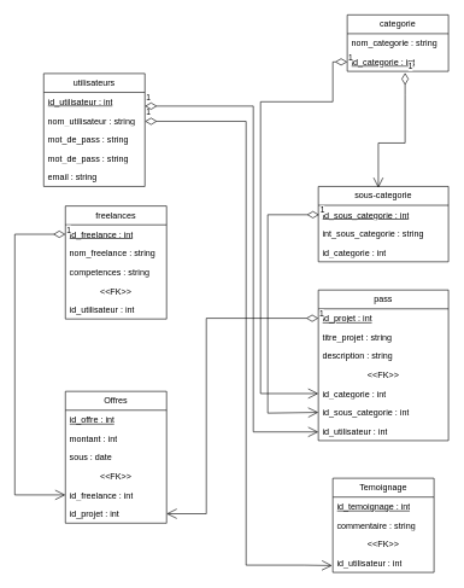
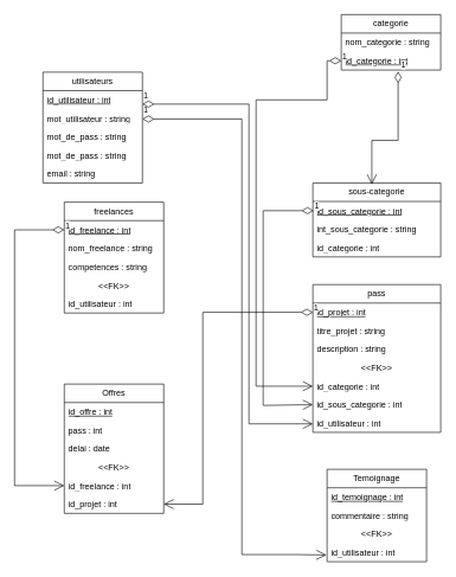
  <mxCell id="0" />
  <mxCell id="1" parent="0" />
  <mxCell id="2" value="utilisateurs" style="swimlane;fontStyle=0;childLayout=stackLayout;horizontal=1;startSize=26;fillColor=none;horizontalStack=0;resizeParent=1;resizeParentMax=0;resizeLast=0;collapsible=1;marginBottom=0;whiteSpace=wrap;html=1;" parent="1" vertex="1"><mxGeometry x="60" y="101" width="140" height="156" as="geometry" /></mxCell>
  <mxCell id="3" value="&lt;u&gt;id_utilisateur : int&lt;/u&gt;" style="text;strokeColor=none;fillColor=none;align=left;verticalAlign=top;spacingLeft=4;spacingRight=4;overflow=hidden;rotatable=0;points=[[0,0.5],[1,0.5]];portConstraint=eastwest;whiteSpace=wrap;html=1;" parent="2" vertex="1"><mxGeometry y="26" width="140" height="26" as="geometry" /></mxCell>
- <mxCell id="4" value="nom_utilisateur : string" style="text;strokeColor=none;fillColor=none;align=left;verticalAlign=top;spacingLeft=4;spacingRight=4;overflow=hidden;rotatable=0;points=[[0,0.5],[1,0.5]];portConstraint=eastwest;whiteSpace=wrap;html=1;" parent="2" vertex="1"><mxGeometry y="52" width="140" height="26" as="geometry" /></mxCell>
+ <mxCell id="4" value="mot_utilisateur : string" style="text;strokeColor=none;fillColor=none;align=left;verticalAlign=top;spacingLeft=4;spacingRight=4;overflow=hidden;rotatable=0;points=[[0,0.5],[1,0.5]];portConstraint=eastwest;whiteSpace=wrap;html=1;" parent="2" vertex="1"><mxGeometry y="52" width="140" height="26" as="geometry" /></mxCell>
  <mxCell id="5" value="mot_de_pass : string" style="text;strokeColor=none;fillColor=none;align=left;verticalAlign=top;spacingLeft=4;spacingRight=4;overflow=hidden;rotatable=0;points=[[0,0.5],[1,0.5]];portConstraint=eastwest;whiteSpace=wrap;html=1;" parent="2" vertex="1"><mxGeometry y="78" width="140" height="26" as="geometry" /></mxCell>
  <mxCell id="6" value="mot_de_pass : string" style="text;strokeColor=none;fillColor=none;align=left;verticalAlign=top;spacingLeft=4;spacingRight=4;overflow=hidden;rotatable=0;points=[[0,0.5],[1,0.5]];portConstraint=eastwest;whiteSpace=wrap;html=1;" parent="2" vertex="1"><mxGeometry y="104" width="140" height="26" as="geometry" /></mxCell>
  <mxCell id="7" value="email : string" style="text;strokeColor=none;fillColor=none;align=left;verticalAlign=top;spacingLeft=4;spacingRight=4;overflow=hidden;rotatable=0;points=[[0,0.5],[1,0.5]];portConstraint=eastwest;whiteSpace=wrap;html=1;" parent="2" vertex="1"><mxGeometry y="130" width="140" height="26" as="geometry" /></mxCell>
  <mxCell id="8" value="categorie" style="swimlane;fontStyle=0;childLayout=stackLayout;horizontal=1;startSize=26;fillColor=none;horizontalStack=0;resizeParent=1;resizeParentMax=0;resizeLast=0;collapsible=1;marginBottom=0;whiteSpace=wrap;html=1;" parent="1" vertex="1"><mxGeometry x="480" y="20" width="140" height="78" as="geometry" /></mxCell>
  <mxCell id="9" value="nom_categorie : string" style="text;strokeColor=none;fillColor=none;align=left;verticalAlign=top;spacingLeft=4;spacingRight=4;overflow=hidden;rotatable=0;points=[[0,0.5],[1,0.5]];portConstraint=eastwest;whiteSpace=wrap;html=1;" parent="8" vertex="1"><mxGeometry y="26" width="140" height="26" as="geometry" /></mxCell>
  <mxCell id="10" value="&lt;u&gt;id_categorie : int&lt;/u&gt;" style="text;strokeColor=none;fillColor=none;align=left;verticalAlign=top;spacingLeft=4;spacingRight=4;overflow=hidden;rotatable=0;points=[[0,0.5],[1,0.5]];portConstraint=eastwest;whiteSpace=wrap;html=1;" parent="8" vertex="1"><mxGeometry y="52" width="140" height="26" as="geometry" /></mxCell>
  <mxCell id="11" value="sous-categorie" style="swimlane;fontStyle=0;childLayout=stackLayout;horizontal=1;startSize=26;fillColor=none;horizontalStack=0;resizeParent=1;resizeParentMax=0;resizeLast=0;collapsible=1;marginBottom=0;whiteSpace=wrap;html=1;" parent="1" vertex="1"><mxGeometry x="440" y="257" width="180" height="104" as="geometry" /></mxCell>
  <mxCell id="12" value="&lt;u&gt;id_sous_categorie : int&lt;/u&gt;" style="text;strokeColor=none;fillColor=none;align=left;verticalAlign=top;spacingLeft=4;spacingRight=4;overflow=hidden;rotatable=0;points=[[0,0.5],[1,0.5]];portConstraint=eastwest;whiteSpace=wrap;html=1;" parent="11" vertex="1"><mxGeometry y="26" width="180" height="26" as="geometry" /></mxCell>
  <mxCell id="13" value="int_sous_categorie : string" style="text;strokeColor=none;fillColor=none;align=left;verticalAlign=top;spacingLeft=4;spacingRight=4;overflow=hidden;rotatable=0;points=[[0,0.5],[1,0.5]];portConstraint=eastwest;whiteSpace=wrap;html=1;" parent="11" vertex="1"><mxGeometry y="52" width="180" height="26" as="geometry" /></mxCell>
  <mxCell id="14" value="id_categorie : int" style="text;strokeColor=none;fillColor=none;align=left;verticalAlign=top;spacingLeft=4;spacingRight=4;overflow=hidden;rotatable=0;points=[[0,0.5],[1,0.5]];portConstraint=eastwest;whiteSpace=wrap;html=1;" parent="11" vertex="1"><mxGeometry y="78" width="180" height="26" as="geometry" /></mxCell>
  <mxCell id="15" value="pass" style="swimlane;fontStyle=0;childLayout=stackLayout;horizontal=1;startSize=26;fillColor=none;horizontalStack=0;resizeParent=1;resizeParentMax=0;resizeLast=0;collapsible=1;marginBottom=0;whiteSpace=wrap;html=1;" parent="1" vertex="1"><mxGeometry x="440" y="400" width="180" height="208" as="geometry" /></mxCell>
  <mxCell id="16" value="&lt;u&gt;id_projet : int&lt;/u&gt;" style="text;strokeColor=none;fillColor=none;align=left;verticalAlign=top;spacingLeft=4;spacingRight=4;overflow=hidden;rotatable=0;points=[[0,0.5],[1,0.5]];portConstraint=eastwest;whiteSpace=wrap;html=1;" parent="15" vertex="1"><mxGeometry y="26" width="180" height="26" as="geometry" /></mxCell>
  <mxCell id="17" value="titre_projet : string" style="text;strokeColor=none;fillColor=none;align=left;verticalAlign=top;spacingLeft=4;spacingRight=4;overflow=hidden;rotatable=0;points=[[0,0.5],[1,0.5]];portConstraint=eastwest;whiteSpace=wrap;html=1;" parent="15" vertex="1"><mxGeometry y="52" width="180" height="26" as="geometry" /></mxCell>
  <mxCell id="18" value="description : string" style="text;strokeColor=none;fillColor=none;align=left;verticalAlign=top;spacingLeft=4;spacingRight=4;overflow=hidden;rotatable=0;points=[[0,0.5],[1,0.5]];portConstraint=eastwest;whiteSpace=wrap;html=1;" parent="15" vertex="1"><mxGeometry y="78" width="180" height="26" as="geometry" /></mxCell>
  <mxCell id="19" value="&amp;lt;&amp;lt;FK&amp;gt;&amp;gt;" style="text;strokeColor=none;fillColor=none;align=center;verticalAlign=top;spacingLeft=4;spacingRight=4;overflow=hidden;rotatable=0;points=[[0,0.5],[1,0.5]];portConstraint=eastwest;whiteSpace=wrap;html=1;" parent="15" vertex="1"><mxGeometry y="104" width="180" height="26" as="geometry" /></mxCell>
  <mxCell id="20" value="id_categorie : int" style="text;strokeColor=none;fillColor=none;align=left;verticalAlign=top;spacingLeft=4;spacingRight=4;overflow=hidden;rotatable=0;points=[[0,0.5],[1,0.5]];portConstraint=eastwest;whiteSpace=wrap;html=1;" parent="15" vertex="1"><mxGeometry y="130" width="180" height="26" as="geometry" /></mxCell>
  <mxCell id="21" value="id_sous_categorie : int" style="text;strokeColor=none;fillColor=none;align=left;verticalAlign=top;spacingLeft=4;spacingRight=4;overflow=hidden;rotatable=0;points=[[0,0.5],[1,0.5]];portConstraint=eastwest;whiteSpace=wrap;html=1;" parent="15" vertex="1"><mxGeometry y="156" width="180" height="26" as="geometry" /></mxCell>
  <mxCell id="22" value="id_utilisateur : int" style="text;strokeColor=none;fillColor=none;align=left;verticalAlign=top;spacingLeft=4;spacingRight=4;overflow=hidden;rotatable=0;points=[[0,0.5],[1,0.5]];portConstraint=eastwest;whiteSpace=wrap;html=1;" parent="15" vertex="1"><mxGeometry y="182" width="180" height="26" as="geometry" /></mxCell>
  <mxCell id="23" value="freelances" style="swimlane;fontStyle=0;childLayout=stackLayout;horizontal=1;startSize=26;fillColor=none;horizontalStack=0;resizeParent=1;resizeParentMax=0;resizeLast=0;collapsible=1;marginBottom=0;whiteSpace=wrap;html=1;" parent="1" vertex="1"><mxGeometry x="90" y="284" width="140" height="156" as="geometry" /></mxCell>
  <mxCell id="24" value="&lt;u&gt;id_freelance : int&lt;/u&gt;" style="text;strokeColor=none;fillColor=none;align=left;verticalAlign=top;spacingLeft=4;spacingRight=4;overflow=hidden;rotatable=0;points=[[0,0.5],[1,0.5]];portConstraint=eastwest;whiteSpace=wrap;html=1;" parent="23" vertex="1"><mxGeometry y="26" width="140" height="26" as="geometry" /></mxCell>
  <mxCell id="25" value="nom_freelance : string" style="text;strokeColor=none;fillColor=none;align=left;verticalAlign=top;spacingLeft=4;spacingRight=4;overflow=hidden;rotatable=0;points=[[0,0.5],[1,0.5]];portConstraint=eastwest;whiteSpace=wrap;html=1;" parent="23" vertex="1"><mxGeometry y="52" width="140" height="26" as="geometry" /></mxCell>
  <mxCell id="26" value="competences : string" style="text;strokeColor=none;fillColor=none;align=left;verticalAlign=top;spacingLeft=4;spacingRight=4;overflow=hidden;rotatable=0;points=[[0,0.5],[1,0.5]];portConstraint=eastwest;whiteSpace=wrap;html=1;" parent="23" vertex="1"><mxGeometry y="78" width="140" height="26" as="geometry" /></mxCell>
  <mxCell id="27" value="&amp;lt;&amp;lt;FK&amp;gt;&amp;gt;" style="text;strokeColor=none;fillColor=none;align=center;verticalAlign=top;spacingLeft=4;spacingRight=4;overflow=hidden;rotatable=0;points=[[0,0.5],[1,0.5]];portConstraint=eastwest;whiteSpace=wrap;html=1;" parent="23" vertex="1"><mxGeometry y="104" width="140" height="26" as="geometry" /></mxCell>
  <mxCell id="28" value="id_utilisateur : int" style="text;strokeColor=none;fillColor=none;align=left;verticalAlign=top;spacingLeft=4;spacingRight=4;overflow=hidden;rotatable=0;points=[[0,0.5],[1,0.5]];portConstraint=eastwest;whiteSpace=wrap;html=1;" parent="23" vertex="1"><mxGeometry y="130" width="140" height="26" as="geometry" /></mxCell>
  <mxCell id="29" value="Offres" style="swimlane;fontStyle=0;childLayout=stackLayout;horizontal=1;startSize=26;fillColor=none;horizontalStack=0;resizeParent=1;resizeParentMax=0;resizeLast=0;collapsible=1;marginBottom=0;whiteSpace=wrap;html=1;" parent="1" vertex="1"><mxGeometry x="90" y="540" width="140" height="182" as="geometry" /></mxCell>
  <mxCell id="30" value="&lt;u&gt;id_offre : int&lt;/u&gt;" style="text;strokeColor=none;fillColor=none;align=left;verticalAlign=top;spacingLeft=4;spacingRight=4;overflow=hidden;rotatable=0;points=[[0,0.5],[1,0.5]];portConstraint=eastwest;whiteSpace=wrap;html=1;" parent="29" vertex="1"><mxGeometry y="26" width="140" height="26" as="geometry" /></mxCell>
- <mxCell id="31" value="montant : int" style="text;strokeColor=none;fillColor=none;align=left;verticalAlign=top;spacingLeft=4;spacingRight=4;overflow=hidden;rotatable=0;points=[[0,0.5],[1,0.5]];portConstraint=eastwest;whiteSpace=wrap;html=1;" parent="29" vertex="1"><mxGeometry y="52" width="140" height="26" as="geometry" /></mxCell>
- <mxCell id="32" value="sous : date" style="text;strokeColor=none;fillColor=none;align=left;verticalAlign=top;spacingLeft=4;spacingRight=4;overflow=hidden;rotatable=0;points=[[0,0.5],[1,0.5]];portConstraint=eastwest;whiteSpace=wrap;html=1;" parent="29" vertex="1"><mxGeometry y="78" width="140" height="26" as="geometry" /></mxCell>
+ <mxCell id="31" value="pass : int" style="text;strokeColor=none;fillColor=none;align=left;verticalAlign=top;spacingLeft=4;spacingRight=4;overflow=hidden;rotatable=0;points=[[0,0.5],[1,0.5]];portConstraint=eastwest;whiteSpace=wrap;html=1;" parent="29" vertex="1"><mxGeometry y="52" width="140" height="26" as="geometry" /></mxCell>
+ <mxCell id="32" value="delai : date" style="text;strokeColor=none;fillColor=none;align=left;verticalAlign=top;spacingLeft=4;spacingRight=4;overflow=hidden;rotatable=0;points=[[0,0.5],[1,0.5]];portConstraint=eastwest;whiteSpace=wrap;html=1;" parent="29" vertex="1"><mxGeometry y="78" width="140" height="26" as="geometry" /></mxCell>
  <mxCell id="33" value="&amp;lt;&amp;lt;FK&amp;gt;&amp;gt;" style="text;strokeColor=none;fillColor=none;align=center;verticalAlign=top;spacingLeft=4;spacingRight=4;overflow=hidden;rotatable=0;points=[[0,0.5],[1,0.5]];portConstraint=eastwest;whiteSpace=wrap;html=1;" parent="29" vertex="1"><mxGeometry y="104" width="140" height="26" as="geometry" /></mxCell>
  <mxCell id="34" value="id_freelance : int" style="text;strokeColor=none;fillColor=none;align=left;verticalAlign=top;spacingLeft=4;spacingRight=4;overflow=hidden;rotatable=0;points=[[0,0.5],[1,0.5]];portConstraint=eastwest;whiteSpace=wrap;html=1;" parent="29" vertex="1"><mxGeometry y="130" width="140" height="26" as="geometry" /></mxCell>
  <mxCell id="35" value="id_projet : int" style="text;strokeColor=none;fillColor=none;align=left;verticalAlign=top;spacingLeft=4;spacingRight=4;overflow=hidden;rotatable=0;points=[[0,0.5],[1,0.5]];portConstraint=eastwest;whiteSpace=wrap;html=1;" parent="29" vertex="1"><mxGeometry y="156" width="140" height="26" as="geometry" /></mxCell>
  <mxCell id="36" value="Temoignage" style="swimlane;fontStyle=0;childLayout=stackLayout;horizontal=1;startSize=26;fillColor=none;horizontalStack=0;resizeParent=1;resizeParentMax=0;resizeLast=0;collapsible=1;marginBottom=0;whiteSpace=wrap;html=1;" parent="1" vertex="1"><mxGeometry x="460" y="660" width="140" height="130" as="geometry" /></mxCell>
  <mxCell id="37" value="&lt;u&gt;id_temoignage : int&lt;/u&gt;" style="text;strokeColor=none;fillColor=none;align=left;verticalAlign=top;spacingLeft=4;spacingRight=4;overflow=hidden;rotatable=0;points=[[0,0.5],[1,0.5]];portConstraint=eastwest;whiteSpace=wrap;html=1;" parent="36" vertex="1"><mxGeometry y="26" width="140" height="26" as="geometry" /></mxCell>
  <mxCell id="38" value="commentaire : string" style="text;strokeColor=none;fillColor=none;align=left;verticalAlign=top;spacingLeft=4;spacingRight=4;overflow=hidden;rotatable=0;points=[[0,0.5],[1,0.5]];portConstraint=eastwest;whiteSpace=wrap;html=1;" parent="36" vertex="1"><mxGeometry y="52" width="140" height="26" as="geometry" /></mxCell>
  <mxCell id="39" value="&amp;lt;&amp;lt;FK&amp;gt;&amp;gt;" style="text;strokeColor=none;fillColor=none;align=center;verticalAlign=top;spacingLeft=4;spacingRight=4;overflow=hidden;rotatable=0;points=[[0,0.5],[1,0.5]];portConstraint=eastwest;whiteSpace=wrap;html=1;" parent="36" vertex="1"><mxGeometry y="78" width="140" height="26" as="geometry" /></mxCell>
  <mxCell id="40" value="id_utilisateur : int" style="text;strokeColor=none;fillColor=none;align=left;verticalAlign=top;spacingLeft=4;spacingRight=4;overflow=hidden;rotatable=0;points=[[0,0.5],[1,0.5]];portConstraint=eastwest;whiteSpace=wrap;html=1;" parent="36" vertex="1"><mxGeometry y="104" width="140" height="26" as="geometry" /></mxCell>
  <mxCell id="41" value="1" style="endArrow=open;html=1;endSize=12;startArrow=diamondThin;startSize=14;startFill=0;edgeStyle=orthogonalEdgeStyle;align=left;verticalAlign=bottom;rounded=0;entryX=0.461;entryY=0.019;entryDx=0;entryDy=0;entryPerimeter=0;" parent="1" target="11" edge="1"><mxGeometry x="-1" y="3" relative="1" as="geometry"><mxPoint x="560" y="100" as="sourcePoint" /><mxPoint x="700" y="130" as="targetPoint" /><Array as="points"><mxPoint x="560" y="130" /><mxPoint x="560" y="197" /><mxPoint x="563" y="197" /></Array></mxGeometry></mxCell>
  <mxCell id="42" value="1" style="endArrow=open;html=1;endSize=12;startArrow=diamondThin;startSize=14;startFill=0;edgeStyle=orthogonalEdgeStyle;align=left;verticalAlign=bottom;rounded=0;exitX=0;exitY=0.5;exitDx=0;exitDy=0;entryX=0;entryY=0.5;entryDx=0;entryDy=0;" parent="1" source="24" target="34" edge="1"><mxGeometry x="-1" y="3" relative="1" as="geometry"><mxPoint x="-80" y="520" as="sourcePoint" /><mxPoint x="80" y="520" as="targetPoint" /><Array as="points"><mxPoint x="20" y="323" /><mxPoint x="20" y="683" /></Array></mxGeometry></mxCell>
  <mxCell id="43" value="1" style="endArrow=open;html=1;endSize=12;startArrow=diamondThin;startSize=14;startFill=0;edgeStyle=orthogonalEdgeStyle;align=left;verticalAlign=bottom;rounded=0;entryX=1;entryY=0.5;entryDx=0;entryDy=0;exitX=0;exitY=0.5;exitDx=0;exitDy=0;" parent="1" source="16" target="35" edge="1"><mxGeometry x="-1" y="3" relative="1" as="geometry"><mxPoint x="310" y="450" as="sourcePoint" /><mxPoint x="450" y="680" as="targetPoint" /><Array as="points"><mxPoint x="285" y="439" /><mxPoint x="285" y="709" /></Array></mxGeometry></mxCell>
  <mxCell id="44" value="1" style="endArrow=open;html=1;endSize=12;startArrow=diamondThin;startSize=14;startFill=0;edgeStyle=orthogonalEdgeStyle;align=left;verticalAlign=bottom;rounded=0;entryX=-0.007;entryY=0.638;entryDx=0;entryDy=0;entryPerimeter=0;" parent="1" target="40" edge="1"><mxGeometry x="-1" y="3" relative="1" as="geometry"><mxPoint x="200" y="167" as="sourcePoint" /><mxPoint x="340" y="895" as="targetPoint" /><Array as="points"><mxPoint x="340" y="167" /><mxPoint x="340" y="780" /><mxPoint x="420" y="780" /></Array></mxGeometry></mxCell>
  <mxCell id="45" value="1" style="endArrow=open;html=1;endSize=12;startArrow=diamondThin;startSize=14;startFill=0;edgeStyle=orthogonalEdgeStyle;align=left;verticalAlign=bottom;rounded=0;exitX=0;exitY=0.5;exitDx=0;exitDy=0;" parent="1" source="10" edge="1" target="20"><mxGeometry x="-1" y="3" relative="1" as="geometry"><mxPoint x="350" y="680" as="sourcePoint" /><mxPoint x="410" y="530" as="targetPoint" /><Array as="points"><mxPoint x="460" y="85" /><mxPoint x="460" y="140" /><mxPoint x="360" y="140" /><mxPoint x="360" y="543" /></Array></mxGeometry></mxCell>
  <mxCell id="46" value="1" style="endArrow=open;html=1;endSize=12;startArrow=diamondThin;startSize=14;startFill=0;edgeStyle=orthogonalEdgeStyle;align=left;verticalAlign=bottom;rounded=0;" parent="1" edge="1"><mxGeometry x="-1" y="3" relative="1" as="geometry"><mxPoint x="441" y="296" as="sourcePoint" /><mxPoint x="440" y="569" as="targetPoint" /><Array as="points"><mxPoint x="370" y="296" /><mxPoint x="370" y="570" /><mxPoint x="440" y="570" /></Array></mxGeometry></mxCell>
  <mxCell id="47" value="1" style="endArrow=open;html=1;endSize=12;startArrow=diamondThin;startSize=14;startFill=0;edgeStyle=orthogonalEdgeStyle;align=left;verticalAlign=bottom;rounded=0;exitX=1;exitY=0.5;exitDx=0;exitDy=0;entryX=0;entryY=0.308;entryDx=0;entryDy=0;entryPerimeter=0;" parent="1" edge="1"><mxGeometry x="-1" y="3" relative="1" as="geometry"><mxPoint x="200" y="146" as="sourcePoint" /><mxPoint x="440" y="596.008" as="targetPoint" /><Array as="points"><mxPoint x="350" y="146" /><mxPoint x="350" y="596" /></Array></mxGeometry></mxCell>
